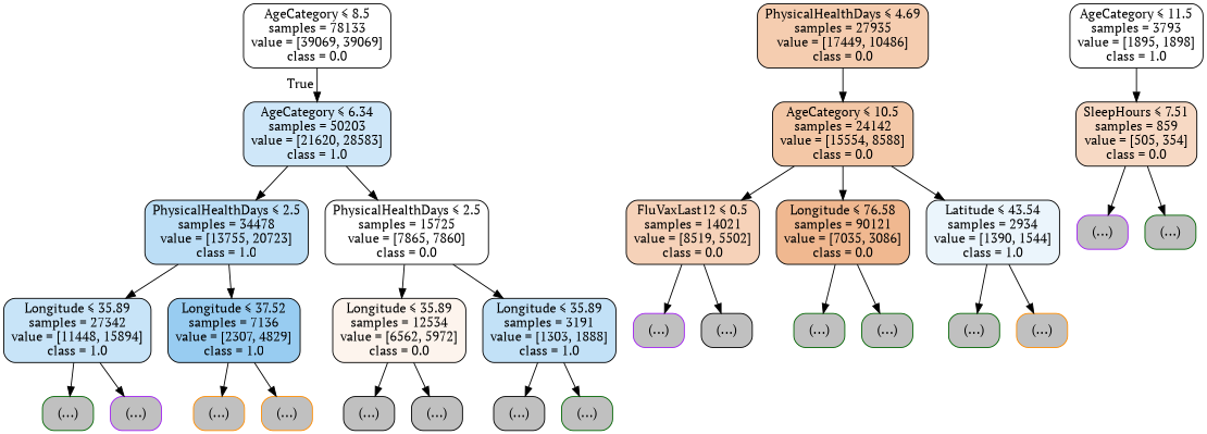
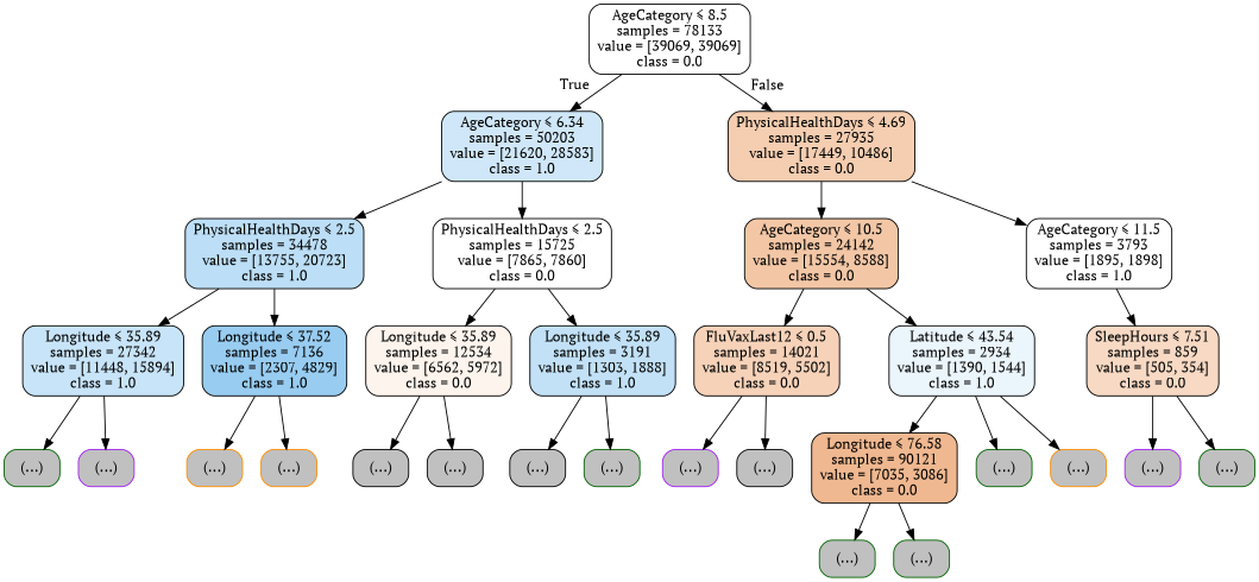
  digraph {
    fontname="PT Serif"
    node [color=black fillcolor="#C0C0C0" fontname="PT Serif" shape=box style="filled, rounded"]
    edge [fontname="PT Serif"]
    n1 [fillcolor="#ffffff" label=<AgeCategory &le; 8.5<br/>samples = 78133<br/>value = [39069, 39069]<br/>class = 0.0>]
    n2 [fillcolor="#cfe7f9" label=<AgeCategory &le; 6.34<br/>samples = 50203<br/>value = [21620, 28583]<br/>class = 1.0>]
    n3 [fillcolor="#f5cdb0" label=<PhysicalHealthDays &le; 4.69<br/>samples = 27935<br/>value = [17449, 10486]<br/>class = 0.0>]
    n4 [fillcolor="#bcdef6" label=<PhysicalHealthDays &le; 2.5<br/>samples = 34478<br/>value = [13755, 20723]<br/>class = 1.0>]
    n5 [fillcolor="#ffffff" label=<PhysicalHealthDays &le; 2.5<br/>samples = 15725<br/>value = [7865, 7860]<br/>class = 0.0>]
    n6 [fillcolor="#f3c7a6" label=<AgeCategory &le; 10.5<br/>samples = 24142<br/>value = [15554, 8588]<br/>class = 0.0>]
    n7 [fillcolor="#ffffff" label=<AgeCategory &le; 11.5<br/>samples = 3793<br/>value = [1895, 1898]<br/>class = 1.0>]
    n8 [fillcolor="#c8e4f8" label=<Longitude &le; 35.89<br/>samples = 27342<br/>value = [11448, 15894]<br/>class = 1.0>]
    n9 [fillcolor="#98ccf1" label=<Longitude &le; 37.52<br/>samples = 7136<br/>value = [2307, 4829]<br/>class = 1.0>]
    n10 [fillcolor="#fdf4ed" label=<Longitude &le; 35.89<br/>samples = 12534<br/>value = [6562, 5972]<br/>class = 0.0>]
    n11 [fillcolor="#c2e1f7" label=<Longitude &le; 35.89<br/>samples = 3191<br/>value = [1303, 1888]<br/>class = 1.0>]
    n12 [color=darkgreen label="(...)"]
    n13 [color=purple label="(...)"]
    n14 [color=darkorange label="(...)"]
    n15 [color=darkorange label="(...)"]
    n16 [label="(...)"]
    n17 [label="(...)"]
    n18 [label="(...)"]
    n19 [color=darkgreen label="(...)"]
    n20 [fillcolor="#f6d2b9" label=<FluVaxLast12 &le; 0.5<br/>samples = 14021<br/>value = [8519, 5502]<br/>class = 0.0>]
    n21 [fillcolor="#f0b890" label=<Longitude &le; 76.58<br/>samples = 90121<br/>value = [7035, 3086]<br/>class = 0.0>]
    n22 [fillcolor="#ebf5fc" label=<Latitude &le; 43.54<br/>samples = 2934<br/>value = [1390, 1544]<br/>class = 1.0>]
    n23 [fillcolor="#f7d9c4" label=<SleepHours &le; 7.51<br/>samples = 859<br/>value = [505, 354]<br/>class = 0.0>]
    n24 [color=purple label="(...)"]
    n25 [label="(...)"]
    n26 [color=darkgreen label="(...)"]
    n27 [color=darkgreen label="(...)"]
    n28 [color=darkgreen label="(...)"]
    n29 [color=darkorange label="(...)"]
    n30 [color=purple label="(...)"]
    n31 [color=darkgreen label="(...)"]
    n1 -> n2 [headlabel=True labelangle=45 labeldistance=2.5]
+   n1 -> n3 [headlabel=False labelangle=-45 labeldistance=2.5]
    n2 -> n4
    n2 -> n5
    n3 -> n6
+   n3 -> n7
    n4 -> n8
    n4 -> n9
    n5 -> n10
    n5 -> n11
    n6 -> n20
-   n6 -> n21
+   n22 -> n21
    n6 -> n22
    n7 -> n23
    n8 -> n12
    n8 -> n13
    n9 -> n14
    n9 -> n15
    n10 -> n16
    n10 -> n17
    n11 -> n18
    n11 -> n19
    n20 -> n24
    n20 -> n25
    n21 -> n26
    n21 -> n27
    n22 -> n28
    n22 -> n29
    n23 -> n30
    n23 -> n31
  }
